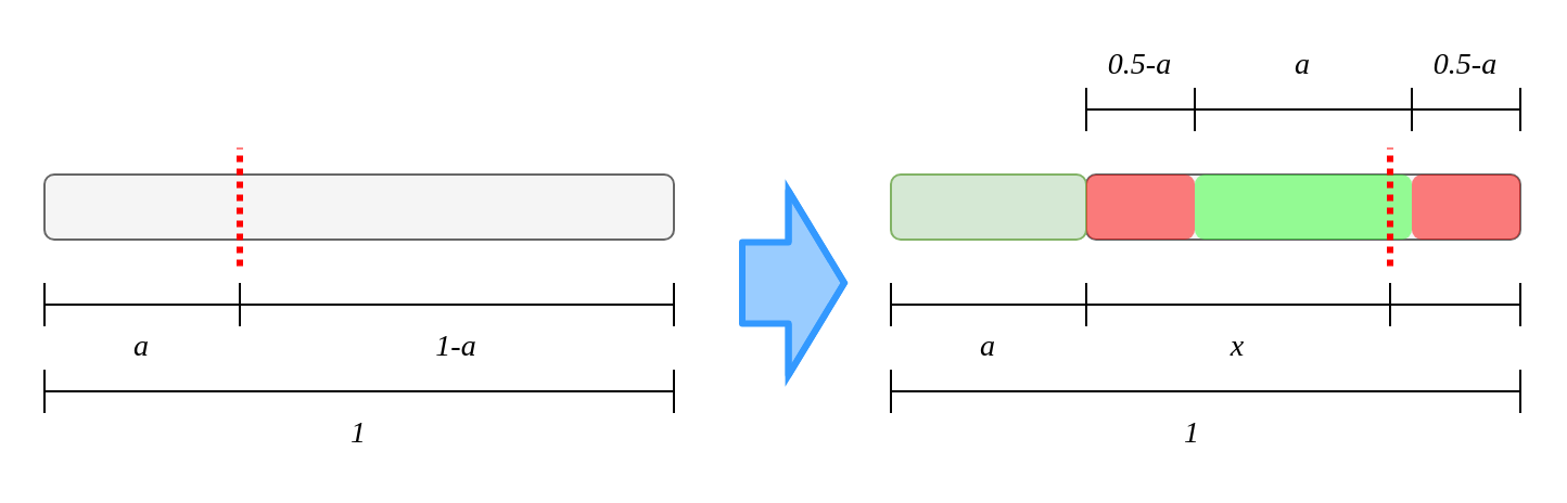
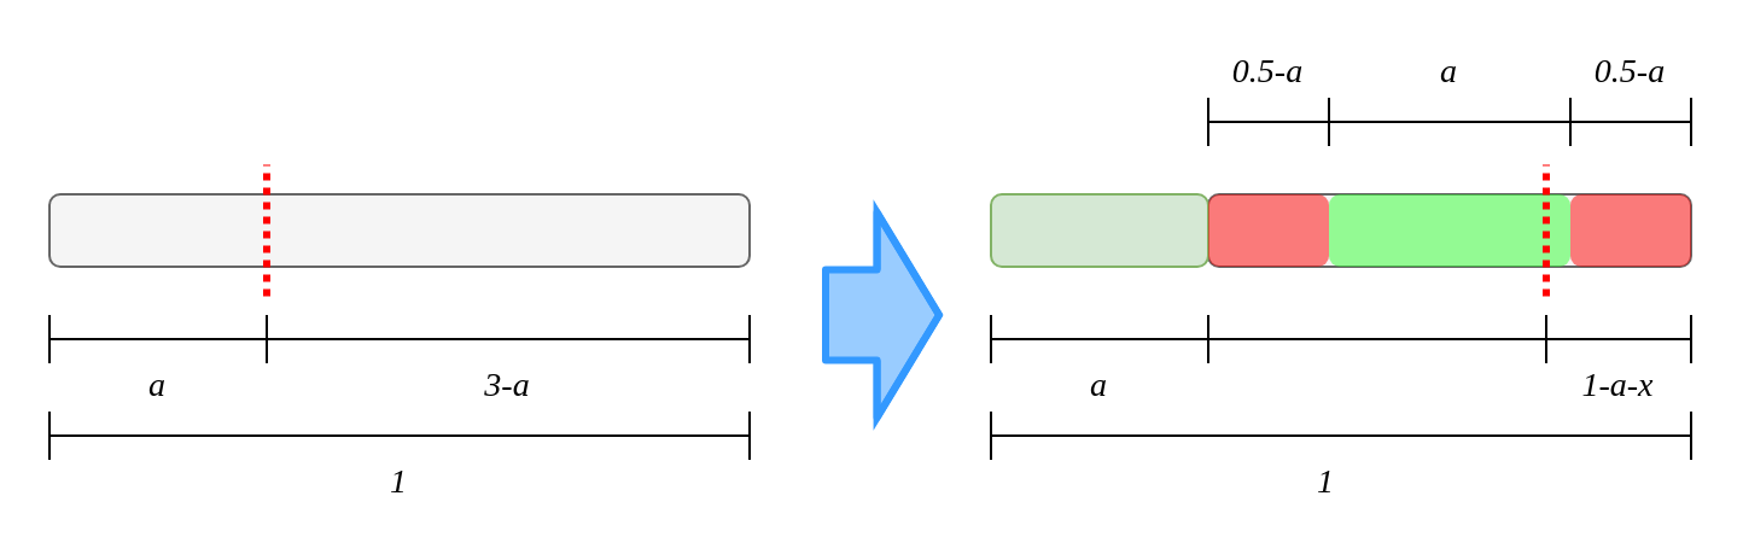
  <mxCell id="0" />
  <mxCell id="1" parent="0" />
  <mxCell id="2" value="" style="rounded=1;whiteSpace=wrap;html=1;fillColor=#f5f5f5;strokeColor=#666666;fontColor=#333333;" vertex="1" parent="1"><mxGeometry x="20" y="80" width="290" height="30" as="geometry" /></mxCell>
  <mxCell id="3" value="" style="endArrow=none;dashed=1;html=1;strokeWidth=3;strokeColor=#FF0000;dashPattern=1 1;" edge="1" parent="1"><mxGeometry width="50" height="50" relative="1" as="geometry"><mxPoint x="110" y="122.25" as="sourcePoint" /><mxPoint x="110" y="67.75" as="targetPoint" /></mxGeometry></mxCell>
  <mxCell id="4" value="" style="shape=crossbar;whiteSpace=wrap;html=1;rounded=1;" vertex="1" parent="1"><mxGeometry x="20" y="130" width="90" height="20" as="geometry" /></mxCell>
  <mxCell id="5" value="" style="shape=crossbar;whiteSpace=wrap;html=1;rounded=1;" vertex="1" parent="1"><mxGeometry x="110" y="130" width="200" height="20" as="geometry" /></mxCell>
  <mxCell id="6" value="a" style="text;html=1;strokeColor=none;fillColor=none;align=center;verticalAlign=middle;whiteSpace=wrap;rounded=0;fontSize=14;fontStyle=2;fontFamily=Tahoma;" vertex="1" parent="1"><mxGeometry x="45" y="150" width="40" height="20" as="geometry" /></mxCell>
- <mxCell id="7" value="1-a" style="text;html=1;strokeColor=none;fillColor=none;align=center;verticalAlign=middle;whiteSpace=wrap;rounded=0;fontSize=14;fontStyle=2;fontFamily=Tahoma;" vertex="1" parent="1"><mxGeometry x="190" y="150" width="40" height="20" as="geometry" /></mxCell>
+ <mxCell id="7" value="3-a" style="text;html=1;strokeColor=none;fillColor=none;align=center;verticalAlign=middle;whiteSpace=wrap;rounded=0;fontSize=14;fontStyle=2;fontFamily=Tahoma;" vertex="1" parent="1"><mxGeometry x="190" y="150" width="40" height="20" as="geometry" /></mxCell>
  <mxCell id="8" value="" style="shape=crossbar;whiteSpace=wrap;html=1;rounded=1;" vertex="1" parent="1"><mxGeometry x="20" y="170" width="290" height="20" as="geometry" /></mxCell>
  <mxCell id="9" value="1" style="text;html=1;strokeColor=none;fillColor=none;align=center;verticalAlign=middle;whiteSpace=wrap;rounded=0;fontSize=14;fontStyle=2;fontFamily=Tahoma;" vertex="1" parent="1"><mxGeometry x="145" y="190" width="40" height="20" as="geometry" /></mxCell>
  <mxCell id="10" value="" style="rounded=1;whiteSpace=wrap;html=1;fillColor=#f5f5f5;strokeColor=#666666;fontColor=#333333;" vertex="1" parent="1"><mxGeometry x="500" y="80" width="200" height="30" as="geometry" /></mxCell>
  <mxCell id="11" value="" style="shape=crossbar;whiteSpace=wrap;html=1;rounded=1;" vertex="1" parent="1"><mxGeometry x="410" y="130" width="90" height="20" as="geometry" /></mxCell>
  <mxCell id="12" value="" style="shape=crossbar;whiteSpace=wrap;html=1;rounded=1;" vertex="1" parent="1"><mxGeometry x="500" y="130" width="140" height="20" as="geometry" /></mxCell>
  <mxCell id="13" value="a" style="text;html=1;strokeColor=none;fillColor=none;align=center;verticalAlign=middle;whiteSpace=wrap;rounded=0;fontSize=14;fontStyle=2;fontFamily=Tahoma;" vertex="1" parent="1"><mxGeometry x="435" y="150" width="40" height="20" as="geometry" /></mxCell>
- <mxCell id="14" value="x" style="text;html=1;strokeColor=none;fillColor=none;align=center;verticalAlign=middle;whiteSpace=wrap;rounded=0;fontSize=14;fontStyle=2;fontFamily=Tahoma;" vertex="1" parent="1"><mxGeometry x="550" y="150" width="40" height="20" as="geometry" /></mxCell>
  <mxCell id="15" value="" style="shape=crossbar;whiteSpace=wrap;html=1;rounded=1;" vertex="1" parent="1"><mxGeometry x="410" y="170" width="290" height="20" as="geometry" /></mxCell>
  <mxCell id="16" value="1" style="text;html=1;strokeColor=none;fillColor=none;align=center;verticalAlign=middle;whiteSpace=wrap;rounded=0;fontSize=14;fontStyle=2;fontFamily=Tahoma;" vertex="1" parent="1"><mxGeometry x="529" y="190" width="40" height="20" as="geometry" /></mxCell>
  <mxCell id="17" value="" style="rounded=1;whiteSpace=wrap;html=1;fillColor=#d5e8d4;strokeColor=#82b366;" vertex="1" parent="1"><mxGeometry x="410" y="80" width="90" height="30" as="geometry" /></mxCell>
  <mxCell id="18" value="" style="shape=crossbar;whiteSpace=wrap;html=1;rounded=1;" vertex="1" parent="1"><mxGeometry x="640" y="130" width="60" height="20" as="geometry" /></mxCell>
+ <mxCell id="19" value="1-a-x" style="text;html=1;strokeColor=none;fillColor=none;align=center;verticalAlign=middle;whiteSpace=wrap;rounded=0;fontSize=14;fontStyle=2;fontFamily=Tahoma;" vertex="1" parent="1"><mxGeometry x="650" y="150" width="40" height="20" as="geometry" /></mxCell>
  <mxCell id="20" value="" style="shape=flexArrow;endArrow=classic;html=1;strokeColor=#3399FF;strokeWidth=3;fontFamily=Tahoma;fontSize=14;endWidth=44.571;endSize=7.571;width=35.429;fillColor=#99CCFF;" edge="1" parent="1"><mxGeometry width="50" height="50" relative="1" as="geometry"><mxPoint x="340" y="130" as="sourcePoint" /><mxPoint x="390" y="130" as="targetPoint" /><Array as="points"><mxPoint x="360" y="130" /></Array></mxGeometry></mxCell>
  <mxCell id="21" value="" style="rounded=1;whiteSpace=wrap;html=1;fontFamily=Tahoma;fontSize=14;fillColor=#FF0000;strokeColor=none;opacity=50;" vertex="1" parent="1"><mxGeometry x="500" y="80" width="50" height="30" as="geometry" /></mxCell>
  <mxCell id="22" value="" style="rounded=1;whiteSpace=wrap;html=1;fontFamily=Tahoma;fontSize=14;fillColor=#33FF33;strokeColor=none;opacity=50;" vertex="1" parent="1"><mxGeometry x="550" y="80" width="100" height="30" as="geometry" /></mxCell>
  <mxCell id="23" value="" style="endArrow=none;dashed=1;html=1;strokeWidth=3;strokeColor=#FF0000;dashPattern=1 1;" edge="1" parent="1"><mxGeometry width="50" height="50" relative="1" as="geometry"><mxPoint x="640" y="122.25" as="sourcePoint" /><mxPoint x="640" y="67.75" as="targetPoint" /></mxGeometry></mxCell>
  <mxCell id="24" value="" style="rounded=1;whiteSpace=wrap;html=1;fontFamily=Tahoma;fontSize=14;fillColor=#FF0000;strokeColor=none;opacity=50;" vertex="1" parent="1"><mxGeometry x="650" y="80" width="50" height="30" as="geometry" /></mxCell>
  <mxCell id="25" value="" style="shape=crossbar;whiteSpace=wrap;html=1;rounded=1;" vertex="1" parent="1"><mxGeometry x="550" y="40" width="100" height="20" as="geometry" /></mxCell>
  <mxCell id="26" value="" style="shape=crossbar;whiteSpace=wrap;html=1;rounded=1;" vertex="1" parent="1"><mxGeometry x="650" y="40" width="50" height="20" as="geometry" /></mxCell>
  <mxCell id="27" value="" style="shape=crossbar;whiteSpace=wrap;html=1;rounded=1;" vertex="1" parent="1"><mxGeometry x="500" y="40" width="50" height="20" as="geometry" /></mxCell>
  <mxCell id="28" value="0.5-a" style="text;html=1;strokeColor=none;fillColor=none;align=center;verticalAlign=middle;whiteSpace=wrap;rounded=0;fontSize=14;fontStyle=2;fontFamily=Tahoma;" vertex="1" parent="1"><mxGeometry x="505" y="20" width="40" height="20" as="geometry" /></mxCell>
  <mxCell id="29" value="a" style="text;html=1;strokeColor=none;fillColor=none;align=center;verticalAlign=middle;whiteSpace=wrap;rounded=0;fontSize=14;fontStyle=2;fontFamily=Tahoma;" vertex="1" parent="1"><mxGeometry x="580" y="20" width="40" height="20" as="geometry" /></mxCell>
  <mxCell id="30" value="0.5-a" style="text;html=1;strokeColor=none;fillColor=none;align=center;verticalAlign=middle;whiteSpace=wrap;rounded=0;fontSize=14;fontStyle=2;fontFamily=Tahoma;" vertex="1" parent="1"><mxGeometry x="655" y="20" width="40" height="20" as="geometry" /></mxCell>
